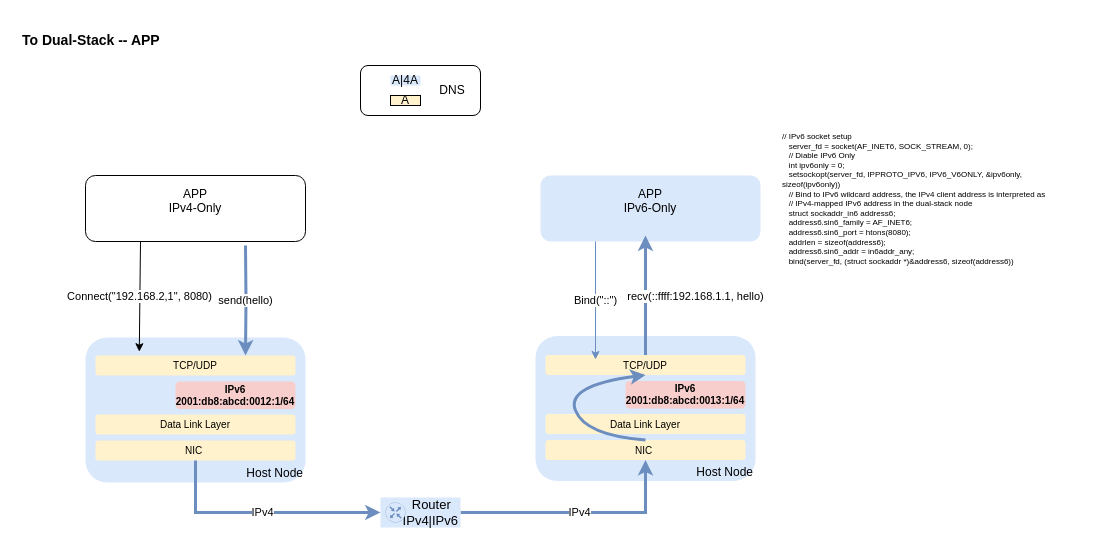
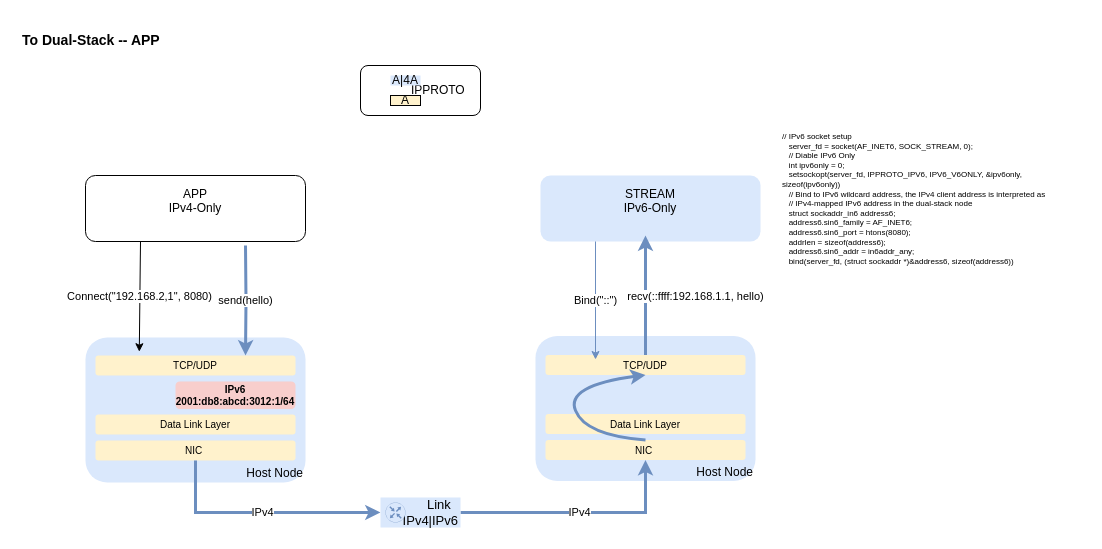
  <mxCell id="0" />
  <mxCell id="1" parent="0" />
  <mxCell id="2" value="To Dual-Stack -- APP" style="rounded=0;whiteSpace=wrap;html=1;align=left;fontSize=14;strokeColor=none;labelBorderColor=none;fontStyle=1;fillColor=none;" vertex="1" parent="1"><mxGeometry x="20" y="20" width="245" height="40" as="geometry" /></mxCell>
  <mxCell id="3" value="Host Node" style="whiteSpace=wrap;html=1;rounded=1;fillColor=#dae8fc;strokeColor=none;verticalAlign=bottom;align=right;" vertex="1" parent="1"><mxGeometry x="85" y="337" width="220" height="145" as="geometry" /></mxCell>
  <mxCell id="4" value="" style="group" vertex="1" connectable="0" parent="1"><mxGeometry x="95" y="355" width="210" height="120" as="geometry" /></mxCell>
  <mxCell id="5" value="&lt;div style=&quot;&quot;&gt;&lt;span style=&quot;background-color: initial;&quot;&gt;NIC&amp;nbsp;&lt;/span&gt;&lt;/div&gt;" style="rounded=1;whiteSpace=wrap;html=1;fontSize=10;strokeWidth=1;strokeColor=none;fillColor=#fff2cc;align=center;" vertex="1" parent="4"><mxGeometry y="85" width="200" height="20" as="geometry" /></mxCell>
- <mxCell id="6" value="IPv6&lt;div&gt;&lt;div&gt;2001:db8:abcd:0012:1/64&lt;/div&gt;&lt;/div&gt;" style="rounded=1;whiteSpace=wrap;html=1;fontSize=10;strokeWidth=1;strokeColor=none;fillColor=#f8cecc;fontStyle=1" vertex="1" parent="4"><mxGeometry x="80" y="26" width="120" height="27.5" as="geometry" /></mxCell>
+ <mxCell id="6" value="IPv6&lt;div&gt;&lt;div&gt;2001:db8:abcd:3012:1/64&lt;/div&gt;&lt;/div&gt;" style="rounded=1;whiteSpace=wrap;html=1;fontSize=10;strokeWidth=1;strokeColor=none;fillColor=#f8cecc;fontStyle=1" vertex="1" parent="4"><mxGeometry x="80" y="26" width="120" height="27.5" as="geometry" /></mxCell>
  <mxCell id="7" value="Data Link Layer" style="rounded=1;whiteSpace=wrap;html=1;fontSize=10;strokeWidth=1;strokeColor=none;fillColor=#fff2cc;align=center;" vertex="1" parent="4"><mxGeometry y="59" width="200" height="20" as="geometry" /></mxCell>
  <mxCell id="8" value="TCP/UDP" style="rounded=1;whiteSpace=wrap;html=1;fontSize=10;strokeWidth=1;strokeColor=none;fillColor=#fff2cc;align=center;" vertex="1" parent="4"><mxGeometry width="200" height="20" as="geometry" /></mxCell>
  <mxCell id="9" value="Host Node" style="whiteSpace=wrap;html=1;rounded=1;fillColor=#dae8fc;strokeColor=none;verticalAlign=bottom;align=right;" vertex="1" parent="1"><mxGeometry x="535" y="335.5" width="220" height="145" as="geometry" /></mxCell>
  <mxCell id="10" value="" style="group" vertex="1" connectable="0" parent="1"><mxGeometry x="545" y="354.5" width="210" height="120" as="geometry" /></mxCell>
  <mxCell id="11" value="&lt;div style=&quot;&quot;&gt;&lt;span style=&quot;background-color: initial;&quot;&gt;NIC&amp;nbsp;&lt;/span&gt;&lt;/div&gt;" style="rounded=1;whiteSpace=wrap;html=1;fontSize=10;strokeWidth=1;strokeColor=none;fillColor=#fff2cc;align=center;" vertex="1" parent="10"><mxGeometry y="85" width="200" height="20" as="geometry" /></mxCell>
- <mxCell id="12" value="IPv6&lt;div&gt;&lt;div&gt;2001:db8:abcd:0013:1/64&lt;/div&gt;&lt;/div&gt;" style="rounded=1;whiteSpace=wrap;html=1;fontSize=10;strokeWidth=1;strokeColor=none;fillColor=#f8cecc;fontStyle=1" vertex="1" parent="10"><mxGeometry x="80" y="26" width="120" height="27.5" as="geometry" /></mxCell>
  <mxCell id="13" value="Data Link Layer" style="rounded=1;whiteSpace=wrap;html=1;fontSize=10;strokeWidth=1;strokeColor=none;fillColor=#fff2cc;align=center;" vertex="1" parent="10"><mxGeometry y="59" width="200" height="20" as="geometry" /></mxCell>
  <mxCell id="14" value="TCP/UDP" style="rounded=1;whiteSpace=wrap;html=1;fontSize=10;strokeWidth=1;strokeColor=none;fillColor=#fff2cc;align=center;" vertex="1" parent="10"><mxGeometry width="200" height="20" as="geometry" /></mxCell>
  <mxCell id="15" value="" style="curved=1;endArrow=classic;html=1;rounded=0;strokeWidth=3;exitX=0.5;exitY=0;exitDx=0;exitDy=0;entryX=0.5;entryY=1;entryDx=0;entryDy=0;strokeColor=#6c8ebf;" edge="1" parent="10" source="11" target="14"><mxGeometry width="50" height="50" relative="1" as="geometry"><mxPoint x="90" y="100.5" as="sourcePoint" /><mxPoint x="140" y="50.5" as="targetPoint" /><Array as="points"><mxPoint x="40" y="80.5" /><mxPoint x="20" y="30.5" /></Array></mxGeometry></mxCell>
  <mxCell id="16" value="IPv4" style="endArrow=classic;html=1;rounded=0;exitX=1;exitY=0.5;exitDx=0;exitDy=0;fillColor=#dae8fc;strokeColor=#6c8ebf;edgeStyle=orthogonalEdgeStyle;strokeWidth=3;entryX=0.5;entryY=1;entryDx=0;entryDy=0;" edge="1" parent="1" source="26" target="11"><mxGeometry width="50" height="50" relative="1" as="geometry"><mxPoint x="515" y="469" as="sourcePoint" /><mxPoint x="650" y="467" as="targetPoint" /></mxGeometry></mxCell>
- <mxCell id="17" value="APP&lt;div&gt;&lt;div style=&quot;&quot;&gt;&lt;span style=&quot;background-color: initial;&quot;&gt;IPv6-Only&lt;/span&gt;&lt;/div&gt;&lt;div data-sider-select-id=&quot;33506169-b03d-43fa-859e-f544d424c816&quot;&gt;&lt;br&gt;&lt;/div&gt;&lt;/div&gt;" style="rounded=1;whiteSpace=wrap;html=1;fillColor=#dae8fc;strokeColor=none;align=center;verticalAlign=middle;" vertex="1" parent="1"><mxGeometry x="540" y="175" width="220" height="66" as="geometry" /></mxCell>
+ <mxCell id="17" value="STREAM&lt;div&gt;&lt;div style=&quot;&quot;&gt;&lt;span style=&quot;background-color: initial;&quot;&gt;IPv6-Only&lt;/span&gt;&lt;/div&gt;&lt;div data-sider-select-id=&quot;33506169-b03d-43fa-859e-f544d424c816&quot;&gt;&lt;br&gt;&lt;/div&gt;&lt;/div&gt;" style="rounded=1;whiteSpace=wrap;html=1;fillColor=#dae8fc;strokeColor=none;align=center;verticalAlign=middle;" vertex="1" parent="1"><mxGeometry x="540" y="175" width="220" height="66" as="geometry" /></mxCell>
  <mxCell id="18" value="&lt;span style=&quot;font-size: 8px;&quot; class=&quot;s1&quot;&gt;// IPv6 socket setup&lt;/span&gt;&lt;br&gt;&lt;span style=&quot;font-size: 8px;&quot; class=&quot;s1&quot;&gt;&lt;span style=&quot;font-size: 8px;&quot; class=&quot;Apple-converted-space&quot;&gt;&amp;nbsp;&amp;nbsp; &lt;/span&gt;server_fd = socket(AF_INET6, SOCK_STREAM, 0);&lt;/span&gt;&lt;br&gt;&lt;span style=&quot;font-size: 8px;&quot; class=&quot;s1&quot;&gt;&lt;span style=&quot;font-size: 8px;&quot; class=&quot;Apple-converted-space&quot;&gt;&amp;nbsp;&amp;nbsp; &lt;/span&gt;// Diable IPv6 Only&lt;/span&gt;&lt;br&gt;&lt;span style=&quot;font-size: 8px;&quot; class=&quot;s1&quot;&gt;&lt;span style=&quot;font-size: 8px;&quot; class=&quot;Apple-converted-space&quot;&gt;&amp;nbsp;&amp;nbsp; &lt;/span&gt;int ipv6only = 0;&lt;/span&gt;&lt;br&gt;&lt;span style=&quot;font-size: 8px;&quot; class=&quot;s1&quot;&gt;&lt;span style=&quot;font-size: 8px;&quot; class=&quot;Apple-converted-space&quot;&gt;&amp;nbsp;&amp;nbsp; &lt;/span&gt;setsockopt(server_fd, IPPROTO_IPV6, IPV6_V6ONLY, &amp;amp;ipv6only, sizeof(ipv6only))&lt;/span&gt;&lt;br&gt;&lt;span style=&quot;font-size: 8px;&quot; class=&quot;s1&quot;&gt;&lt;span style=&quot;font-size: 8px;&quot; class=&quot;Apple-converted-space&quot;&gt;&amp;nbsp;&amp;nbsp; &lt;/span&gt;// Bind to IPv6 wildcard address, the IPv4 client address is interpreted as &lt;span style=&quot;font-size: 8px;&quot; class=&quot;Apple-converted-space&quot;&gt;&amp;nbsp;&lt;/span&gt;&lt;/span&gt;&lt;br&gt;&lt;span style=&quot;font-size: 8px;&quot; class=&quot;s1&quot;&gt;&lt;span style=&quot;font-size: 8px;&quot; class=&quot;Apple-converted-space&quot;&gt;&amp;nbsp;&amp;nbsp; &lt;/span&gt;// IPv4-mapped IPv6 address in the dual-stack node&lt;/span&gt;&lt;br&gt;&lt;span style=&quot;font-size: 8px;&quot; class=&quot;s1&quot;&gt;&lt;span style=&quot;font-size: 8px;&quot; class=&quot;Apple-converted-space&quot;&gt;&amp;nbsp;&amp;nbsp; &lt;/span&gt;struct sockaddr_in6 address6;&lt;/span&gt;&lt;br&gt;&lt;span style=&quot;font-size: 8px;&quot; class=&quot;s1&quot;&gt;&lt;span style=&quot;font-size: 8px;&quot; class=&quot;Apple-converted-space&quot;&gt;&amp;nbsp;&amp;nbsp; &lt;/span&gt;address6.sin6_family = AF_INET6;&lt;/span&gt;&lt;br&gt;&lt;span style=&quot;font-size: 8px;&quot; class=&quot;s1&quot;&gt;&lt;span style=&quot;font-size: 8px;&quot; class=&quot;Apple-converted-space&quot;&gt;&amp;nbsp;&amp;nbsp; &lt;/span&gt;address6.sin6_port = htons(8080);&lt;/span&gt;&lt;br&gt;&lt;span style=&quot;font-size: 8px;&quot; class=&quot;s1&quot;&gt;&lt;span style=&quot;font-size: 8px;&quot; class=&quot;Apple-converted-space&quot;&gt;&amp;nbsp;&amp;nbsp; &lt;/span&gt;addrlen = sizeof(address6);&lt;/span&gt;&lt;br&gt;&lt;span style=&quot;font-size: 8px;&quot; class=&quot;s1&quot;&gt;&lt;span style=&quot;font-size: 8px;&quot; class=&quot;Apple-converted-space&quot;&gt;&amp;nbsp;&amp;nbsp; &lt;/span&gt;address6.sin6_addr = in6addr_any;&lt;/span&gt;&lt;br&gt;&lt;span style=&quot;font-size: 8px;&quot; class=&quot;s1&quot;&gt;&lt;span style=&quot;font-size: 8px;&quot; class=&quot;Apple-converted-space&quot;&gt;&amp;nbsp;&amp;nbsp; &lt;/span&gt;bind(server_fd, (struct sockaddr *)&amp;amp;address6, sizeof(address6))&lt;/span&gt;&lt;br&gt;&lt;p style=&quot;font-size: 8px;&quot; class=&quot;p2&quot;&gt;&lt;span style=&quot;font-size: 8px;&quot; class=&quot;s1&quot;&gt;&lt;span style=&quot;font-size: 8px;&quot; class=&quot;Apple-converted-space&quot;&gt;&amp;nbsp;&amp;nbsp; &amp;nbsp;&lt;/span&gt;&lt;/span&gt;&lt;/p&gt;" style="text;whiteSpace=wrap;html=1;fontSize=8;" vertex="1" parent="1"><mxGeometry x="780" y="125" width="300" height="150" as="geometry" /></mxCell>
  <mxCell id="19" value="Bind(&quot;::&quot;)" style="endArrow=classic;html=1;rounded=0;exitX=0.25;exitY=1;exitDx=0;exitDy=0;fillColor=#dae8fc;strokeColor=#6c8ebf;edgeStyle=orthogonalEdgeStyle;strokeWidth=1;" edge="1" parent="1" source="17"><mxGeometry width="50" height="50" relative="1" as="geometry"><mxPoint x="396" y="522" as="sourcePoint" /><mxPoint x="595" y="359" as="targetPoint" /></mxGeometry></mxCell>
  <mxCell id="20" value="recv(::ffff:192.168.1.1, hello)" style="endArrow=classic;html=1;rounded=0;exitX=0.5;exitY=0;exitDx=0;exitDy=0;fillColor=#dae8fc;strokeColor=#6c8ebf;edgeStyle=orthogonalEdgeStyle;strokeWidth=3;" edge="1" parent="1" source="14"><mxGeometry x="-0.005" y="-50" width="50" height="50" relative="1" as="geometry"><mxPoint x="396" y="522" as="sourcePoint" /><mxPoint x="645" y="235" as="targetPoint" /><mxPoint y="1" as="offset" /></mxGeometry></mxCell>
  <mxCell id="21" value="Connect(&quot;192.168.2,1&quot;, 8080)" style="endArrow=classic;html=1;rounded=0;exitX=0.25;exitY=1;exitDx=0;exitDy=0;entryX=0.219;entryY=-0.189;entryDx=0;entryDy=0;entryPerimeter=0;" edge="1" parent="1" source="22" target="8"><mxGeometry width="50" height="50" relative="1" as="geometry"><mxPoint x="220" y="261" as="sourcePoint" /><mxPoint x="175" y="365" as="targetPoint" /></mxGeometry></mxCell>
  <mxCell id="22" value="APP&lt;div&gt;&lt;div style=&quot;&quot;&gt;&lt;span style=&quot;background-color: initial;&quot;&gt;IPv4-Only&lt;/span&gt;&lt;/div&gt;&lt;div data-sider-select-id=&quot;33506169-b03d-43fa-859e-f544d424c816&quot;&gt;&lt;br&gt;&lt;/div&gt;&lt;/div&gt;" style="rounded=1;whiteSpace=wrap;html=1;align=center;verticalAlign=middle;" vertex="1" parent="1"><mxGeometry x="85" y="175" width="220" height="66" as="geometry" /></mxCell>
  <mxCell id="23" value="send(hello)" style="endArrow=classic;html=1;rounded=0;fillColor=#dae8fc;strokeColor=#6c8ebf;edgeStyle=orthogonalEdgeStyle;strokeWidth=3;entryX=0.75;entryY=0;entryDx=0;entryDy=0;" edge="1" parent="1" target="8"><mxGeometry width="50" height="50" relative="1" as="geometry"><mxPoint x="245" y="245" as="sourcePoint" /><mxPoint x="655" y="470" as="targetPoint" /></mxGeometry></mxCell>
  <mxCell id="24" value="IPv4" style="endArrow=classic;html=1;rounded=0;exitX=0.5;exitY=1;exitDx=0;exitDy=0;fillColor=#dae8fc;strokeColor=#6c8ebf;edgeStyle=orthogonalEdgeStyle;strokeWidth=3;entryX=0;entryY=0.5;entryDx=0;entryDy=0;" edge="1" parent="1" source="5" target="26"><mxGeometry width="50" height="50" relative="1" as="geometry"><mxPoint x="396" y="522" as="sourcePoint" /><mxPoint x="655" y="470" as="targetPoint" /></mxGeometry></mxCell>
  <mxCell id="25" value="" style="group" vertex="1" connectable="0" parent="1"><mxGeometry x="380" y="497" width="80" height="30" as="geometry" /></mxCell>
- <mxCell id="26" value="Router&amp;nbsp;&amp;nbsp;&lt;div style=&quot;font-size: 13px;&quot;&gt;IPv4|IPv6&lt;/div&gt;" style="rounded=0;whiteSpace=wrap;html=1;fontSize=13;verticalAlign=middle;align=right;fillColor=#dae8fc;strokeColor=none;" vertex="1" parent="25"><mxGeometry width="80" height="30" as="geometry" /></mxCell>
+ <mxCell id="26" value="Link&amp;nbsp;&amp;nbsp;&lt;div style=&quot;font-size: 13px;&quot;&gt;IPv4|IPv6&lt;/div&gt;" style="rounded=0;whiteSpace=wrap;html=1;fontSize=13;verticalAlign=middle;align=right;fillColor=#dae8fc;strokeColor=none;" vertex="1" parent="25"><mxGeometry width="80" height="30" as="geometry" /></mxCell>
  <mxCell id="27" value="" style="sketch=0;points=[[0.5,0,0],[1,0.5,0],[0.5,1,0],[0,0.5,0],[0.145,0.145,0],[0.856,0.145,0],[0.855,0.856,0],[0.145,0.855,0]];verticalLabelPosition=bottom;html=1;verticalAlign=top;aspect=fixed;align=center;pointerEvents=1;shape=mxgraph.cisco19.rect;prIcon=router;fillColor=#dae8fc;strokeColor=#6c8ebf;" vertex="1" parent="25"><mxGeometry x="5" y="5" width="20" height="20" as="geometry" /></mxCell>
  <mxCell id="28" value="" style="group" vertex="1" connectable="0" parent="1"><mxGeometry x="360" y="65" width="120" height="50" as="geometry" /></mxCell>
- <mxCell id="29" value="DNS&amp;nbsp; &amp;nbsp;&amp;nbsp;" style="rounded=1;whiteSpace=wrap;html=1;align=right;verticalAlign=middle;container=0;" vertex="1" parent="28"><mxGeometry width="120" height="50" as="geometry" /></mxCell>
+ <mxCell id="29" value="IPPROTO&amp;nbsp; &amp;nbsp;&amp;nbsp;" style="rounded=1;whiteSpace=wrap;html=1;align=right;verticalAlign=middle;container=0;" vertex="1" parent="28"><mxGeometry width="120" height="50" as="geometry" /></mxCell>
  <mxCell id="30" value="A|4A" style="rounded=0;whiteSpace=wrap;html=1;fillColor=#dae8fc;strokeColor=none;" vertex="1" parent="28"><mxGeometry x="30" y="10" width="30" height="10" as="geometry" /></mxCell>
  <mxCell id="31" value="A" style="rounded=0;whiteSpace=wrap;html=1;fillColor=#fff2cc;" vertex="1" parent="28"><mxGeometry x="30" y="30" width="30" height="10" as="geometry" /></mxCell>
